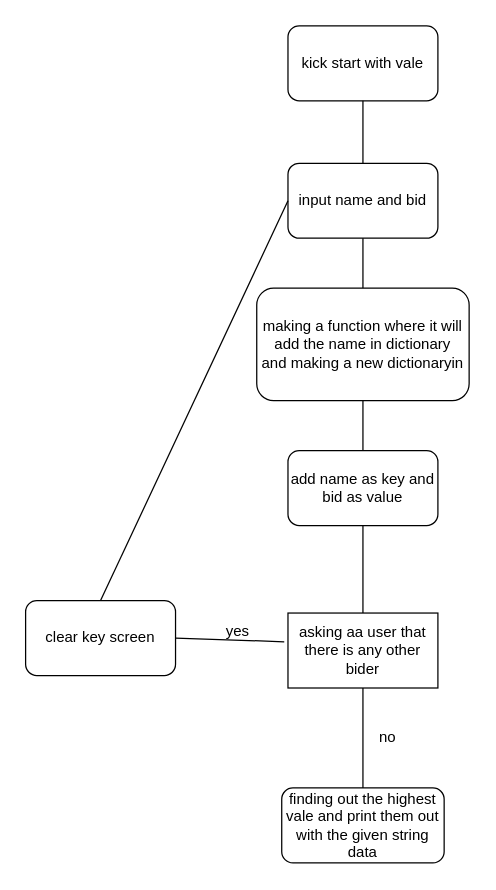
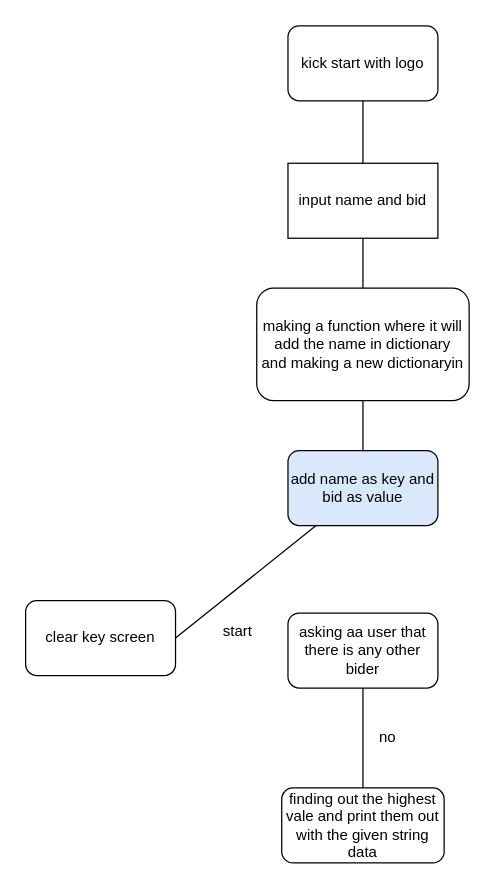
  <mxCell id="0" />
  <mxCell id="1" parent="0" />
- <mxCell id="2" value="kick start with vale" style="rounded=1;whiteSpace=wrap;html=1;" parent="1" vertex="1"><mxGeometry x="230" y="20" width="120" height="60" as="geometry" /></mxCell>
- <mxCell id="3" value="input name and bid" style="rounded=1;whiteSpace=wrap;html=1;" parent="1" vertex="1"><mxGeometry x="230" y="130" width="120" height="60" as="geometry" /></mxCell>
+ <mxCell id="2" value="kick start with logo" style="rounded=1;whiteSpace=wrap;html=1;" parent="1" vertex="1"><mxGeometry x="230" y="20" width="120" height="60" as="geometry" /></mxCell>
+ <mxCell id="3" value="input name and bid" style="whiteSpace=wrap;html=1;rounded=0;" parent="1" vertex="1"><mxGeometry x="230" y="130" width="120" height="60" as="geometry" /></mxCell>
  <mxCell id="4" value="" style="endArrow=none;html=1;rounded=0;entryX=0.5;entryY=1;entryDx=0;entryDy=0;exitX=0.5;exitY=0;exitDx=0;exitDy=0;" parent="1" source="3" target="2" edge="1"><mxGeometry width="50" height="50" relative="1" as="geometry"><mxPoint x="250" y="120" as="sourcePoint" /><mxPoint x="300" y="70" as="targetPoint" /></mxGeometry></mxCell>
- <mxCell id="5" value="add name as key and bid as value" style="rounded=1;whiteSpace=wrap;html=1;" parent="1" vertex="1"><mxGeometry x="230" y="360" width="120" height="60" as="geometry" /></mxCell>
+ <mxCell id="5" value="add name as key and bid as value" style="rounded=1;whiteSpace=wrap;html=1;fillColor=#dae8fc;" parent="1" vertex="1"><mxGeometry x="230" y="360" width="120" height="60" as="geometry" /></mxCell>
  <mxCell id="6" value="" style="endArrow=none;html=1;rounded=0;entryX=0.5;entryY=1;entryDx=0;entryDy=0;exitX=0.5;exitY=0;exitDx=0;exitDy=0;" parent="1" source="7" target="3" edge="1"><mxGeometry width="50" height="50" relative="1" as="geometry"><mxPoint x="290" y="260" as="sourcePoint" /><mxPoint x="340" y="210" as="targetPoint" /></mxGeometry></mxCell>
  <mxCell id="7" value="making a function where it will add the name in dictionary&lt;br&gt;and making a new dictionaryin" style="rounded=1;whiteSpace=wrap;html=1;" parent="1" vertex="1"><mxGeometry x="205" y="230" width="170" height="90" as="geometry" /></mxCell>
  <mxCell id="8" value="" style="endArrow=none;html=1;rounded=0;entryX=0.5;entryY=1;entryDx=0;entryDy=0;exitX=0.5;exitY=0;exitDx=0;exitDy=0;" parent="1" source="5" target="7" edge="1"><mxGeometry width="50" height="50" relative="1" as="geometry"><mxPoint x="250" y="330" as="sourcePoint" /><mxPoint x="300" y="280" as="targetPoint" /></mxGeometry></mxCell>
  <mxCell id="9" value="finding out the highest vale and print them out with the given string data" style="rounded=1;whiteSpace=wrap;html=1;" parent="1" vertex="1"><mxGeometry x="225" y="630" width="130" height="60" as="geometry" /></mxCell>
- <mxCell id="10" value="" style="endArrow=none;html=1;rounded=0;exitX=0.5;exitY=1;exitDx=0;exitDy=0;entryX=0.5;entryY=0;entryDx=0;entryDy=0;" parent="1" source="5" target="11" edge="1"><mxGeometry width="50" height="50" relative="1" as="geometry"><mxPoint x="375" y="380" as="sourcePoint" /><mxPoint x="425" y="330" as="targetPoint" /></mxGeometry></mxCell>
- <mxCell id="11" value="asking aa user that there is any other bider" style="whiteSpace=wrap;html=1;rounded=0;" parent="1" vertex="1"><mxGeometry x="230" y="490" width="120" height="60" as="geometry" /></mxCell>
- <mxCell id="12" value="" style="endArrow=none;html=1;rounded=0;entryX=-0.025;entryY=0.383;entryDx=0;entryDy=0;entryPerimeter=0;exitX=1;exitY=0.5;exitDx=0;exitDy=0;" parent="1" source="13" target="11" edge="1"><mxGeometry width="50" height="50" relative="1" as="geometry"><mxPoint x="150" y="513" as="sourcePoint" /><mxPoint x="205" y="480" as="targetPoint" /></mxGeometry></mxCell>
+ <mxCell id="11" value="asking aa user that there is any other bider" style="rounded=1;whiteSpace=wrap;html=1;" parent="1" vertex="1"><mxGeometry x="230" y="490" width="120" height="60" as="geometry" /></mxCell>
+ <mxCell id="12" value="" style="endArrow=none;html=1;rounded=0;exitX=1;exitY=0.5;exitDx=0;exitDy=0;" parent="1" source="13" target="5" edge="1"><mxGeometry width="50" height="50" relative="1" as="geometry"><mxPoint x="150" y="513" as="sourcePoint" /><mxPoint x="205" y="480" as="targetPoint" /></mxGeometry></mxCell>
  <mxCell id="13" value="clear key screen" style="rounded=1;whiteSpace=wrap;html=1;" parent="1" vertex="1"><mxGeometry x="20" y="480" width="120" height="60" as="geometry" /></mxCell>
- <mxCell id="14" value="" style="endArrow=none;html=1;rounded=0;exitX=0.5;exitY=0;exitDx=0;exitDy=0;entryX=0;entryY=0.5;entryDx=0;entryDy=0;" parent="1" source="13" target="3" edge="1"><mxGeometry width="50" height="50" relative="1" as="geometry"><mxPoint x="80" y="415" as="sourcePoint" /><mxPoint x="130" y="365" as="targetPoint" /></mxGeometry></mxCell>
- <mxCell id="15" value="yes" style="text;html=1;strokeColor=none;fillColor=none;align=center;verticalAlign=middle;whiteSpace=wrap;rounded=0;" parent="1" vertex="1"><mxGeometry x="160" y="490" width="60" height="30" as="geometry" /></mxCell>
+ <mxCell id="15" value="start" style="text;html=1;strokeColor=none;fillColor=none;align=center;verticalAlign=middle;whiteSpace=wrap;rounded=0;" parent="1" vertex="1"><mxGeometry x="160" y="490" width="60" height="30" as="geometry" /></mxCell>
  <mxCell id="16" value="" style="endArrow=none;html=1;rounded=0;entryX=0.5;entryY=1;entryDx=0;entryDy=0;exitX=0.5;exitY=0;exitDx=0;exitDy=0;" parent="1" source="9" target="11" edge="1"><mxGeometry width="50" height="50" relative="1" as="geometry"><mxPoint x="390" y="600" as="sourcePoint" /><mxPoint x="440" y="550" as="targetPoint" /></mxGeometry></mxCell>
  <mxCell id="17" value="no" style="text;html=1;strokeColor=none;fillColor=none;align=center;verticalAlign=middle;whiteSpace=wrap;rounded=0;" parent="1" vertex="1"><mxGeometry x="280" y="575" width="60" height="30" as="geometry" /></mxCell>
